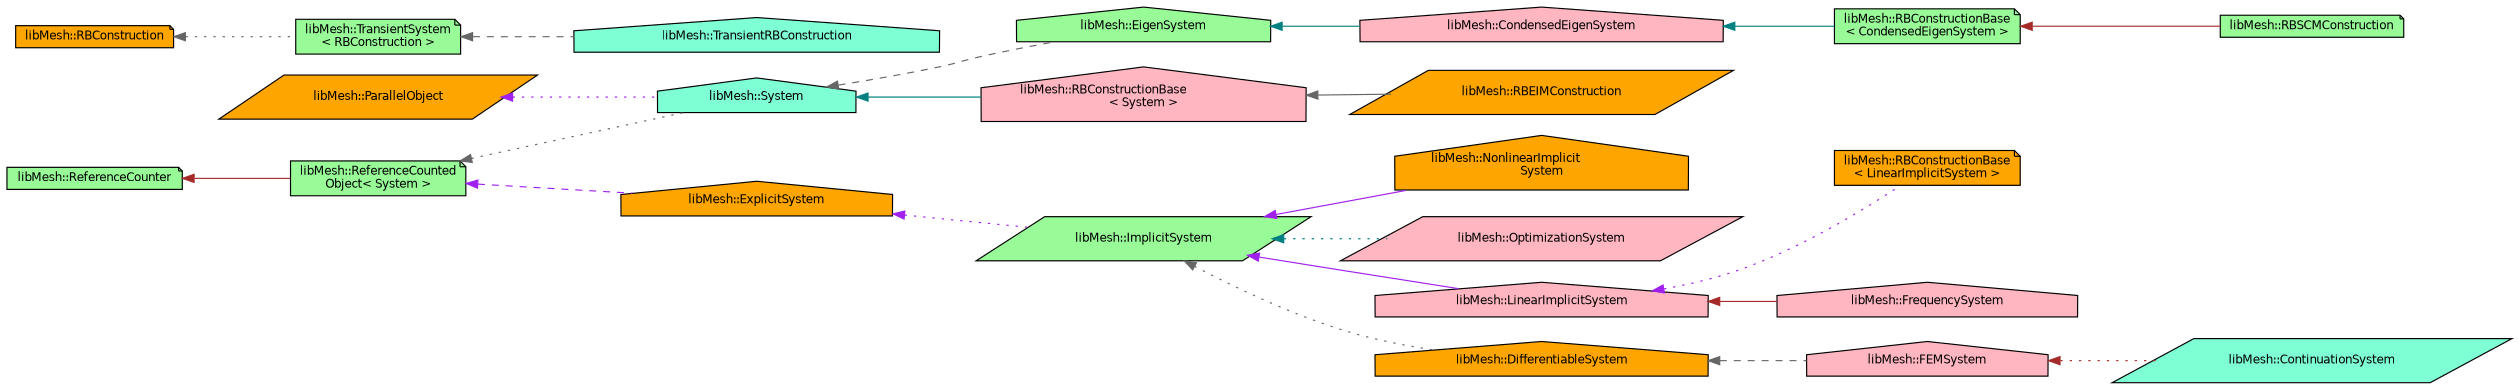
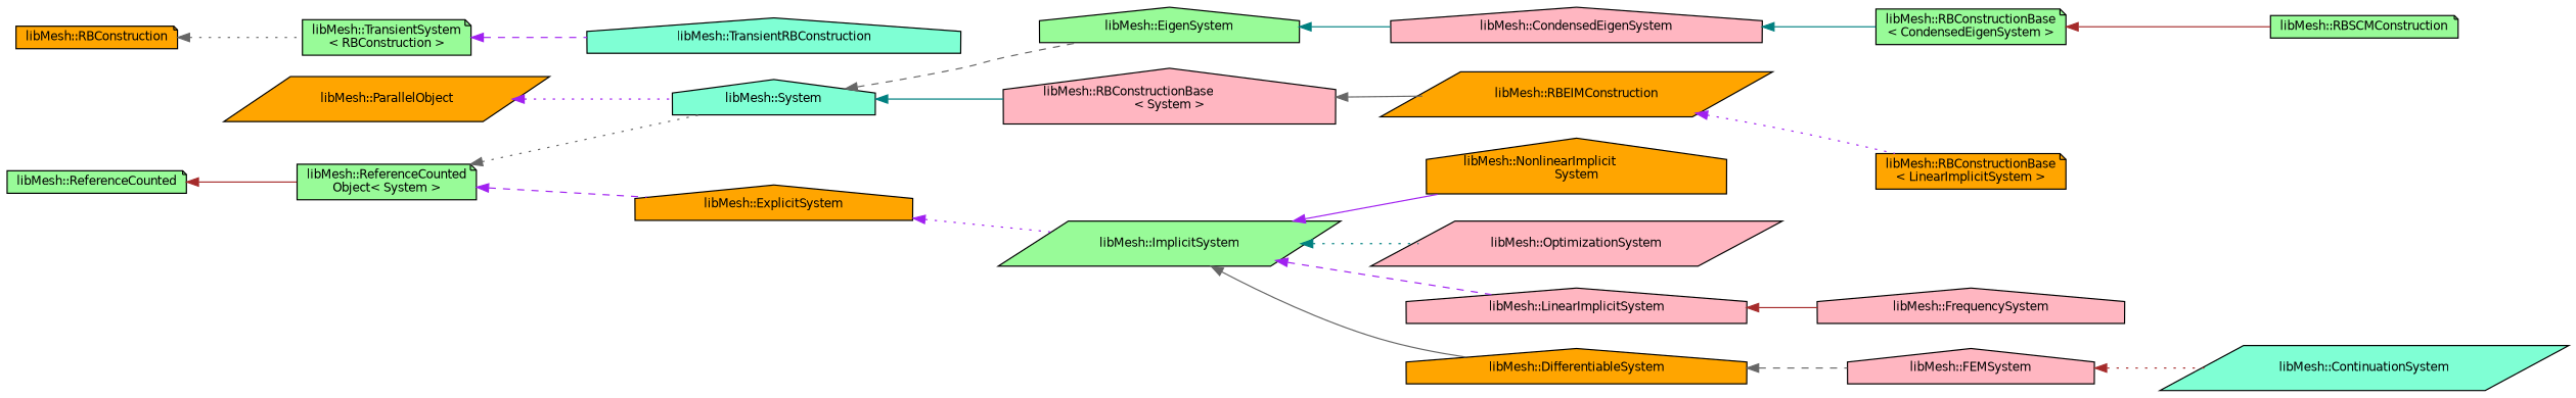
  digraph {
    rankdir=LR
    node [color=black fillcolor=palegreen fontname=Helvetica fontsize=10 shape=house style=filled]
    edge [color=gray40 dir=back fontname=Helvetica fontsize=10 labelfontname=Helvetica labelfontsize=10 style=solid]
    n1 [fillcolor=aquamarine fontcolor=black height=0.2 label="libMesh::System" width=0.4]
    n2 [height=0.2 label="libMesh::EigenSystem" width=0.4]
    n3 [fillcolor=lightpink height=0.2 label="libMesh::RBConstructionBase\l\< System \>" width=0.4]
    n4 [fillcolor=lightpink height=0.2 label="libMesh::CondensedEigenSystem" width=0.4]
    n5 [fillcolor=orange height=0.2 label="libMesh::ExplicitSystem" width=0.4]
    n6 [height=0.2 label="libMesh::ImplicitSystem" shape=parallelogram width=0.4]
    n7 [fillcolor=orange height=0.2 label="libMesh::RBEIMConstruction" shape=parallelogram width=0.4]
    n8 [height=0.2 label="libMesh::ReferenceCounted\lObject\< System \>" shape=note width=0.4]
-   n9 [height=0.2 label="libMesh::ReferenceCounter" shape=note width=0.4]
+   n9 [height=0.2 label="libMesh::ReferenceCounted" shape=note width=0.4]
    n10 [fillcolor=orange height=0.2 label="libMesh::ParallelObject" shape=parallelogram width=0.4]
    n11 [height=0.2 label="libMesh::RBConstructionBase\l\< CondensedEigenSystem \>" shape=note width=0.4]
    n12 [height=0.2 label="libMesh::RBSCMConstruction" shape=note width=0.4]
    n13 [fillcolor=orange height=0.2 label="libMesh::DifferentiableSystem" width=0.4]
    n14 [fillcolor=lightpink height=0.2 label="libMesh::LinearImplicitSystem" width=0.4]
    n15 [fillcolor=orange height=0.2 label="libMesh::NonlinearImplicit\lSystem" width=0.4]
    n16 [fillcolor=lightpink height=0.2 label="libMesh::OptimizationSystem" shape=parallelogram width=0.4]
    n17 [fillcolor=lightpink height=0.2 label="libMesh::FEMSystem" width=0.4]
    n18 [fillcolor=lightpink height=0.2 label="libMesh::FrequencySystem" width=0.4]
    n19 [fillcolor=orange height=0.2 label="libMesh::RBConstructionBase\l\< LinearImplicitSystem \>" shape=note width=0.4]
    n20 [fillcolor=aquamarine height=0.2 label="libMesh::ContinuationSystem" shape=parallelogram width=0.4]
    n21 [fillcolor=orange height=0.2 label="libMesh::RBConstruction" shape=note width=0.4]
    n22 [height=0.2 label="libMesh::TransientSystem\l\< RBConstruction \>" shape=note width=0.4]
    n23 [fillcolor=aquamarine height=0.2 label="libMesh::TransientRBConstruction" width=0.4]
    n1 -> n2 [style=dashed]
    n1 -> n3 [color=teal]
    n2 -> n4 [color=teal]
    n3 -> n7
    n4 -> n11 [color=teal]
    n5 -> n6 [color=purple style=dotted]
-   n6 -> n13 [style=dotted]
-   n6 -> n14 [color=purple]
+   n6 -> n13
+   n6 -> n14 [color=purple style=dashed]
    n6 -> n15 [color=purple]
    n6 -> n16 [color=teal style=dotted]
    n8 -> n1 [style=dotted]
    n8 -> n5 [color=purple style=dashed]
    n9 -> n8 [color=brown]
    n10 -> n1 [color=purple style=dotted]
    n11 -> n12 [color=brown]
    n13 -> n17 [style=dashed]
    n14 -> n18 [color=brown]
-   n14 -> n19 [color=purple style=dotted]
+   n7 -> n19 [color=purple style=dotted]
    n17 -> n20 [color=brown style=dotted]
    n21 -> n22 [style=dotted]
-   n22 -> n23 [style=dashed]
+   n22 -> n23 [color=purple style=dashed]
  }
